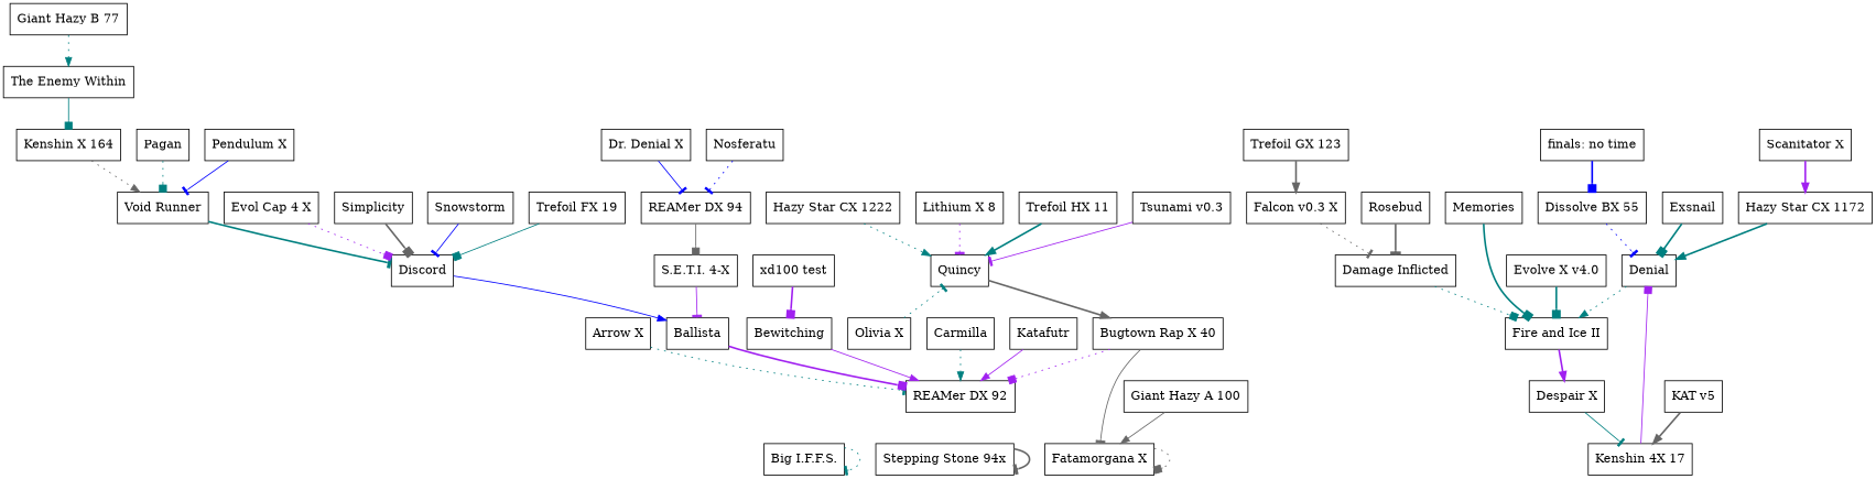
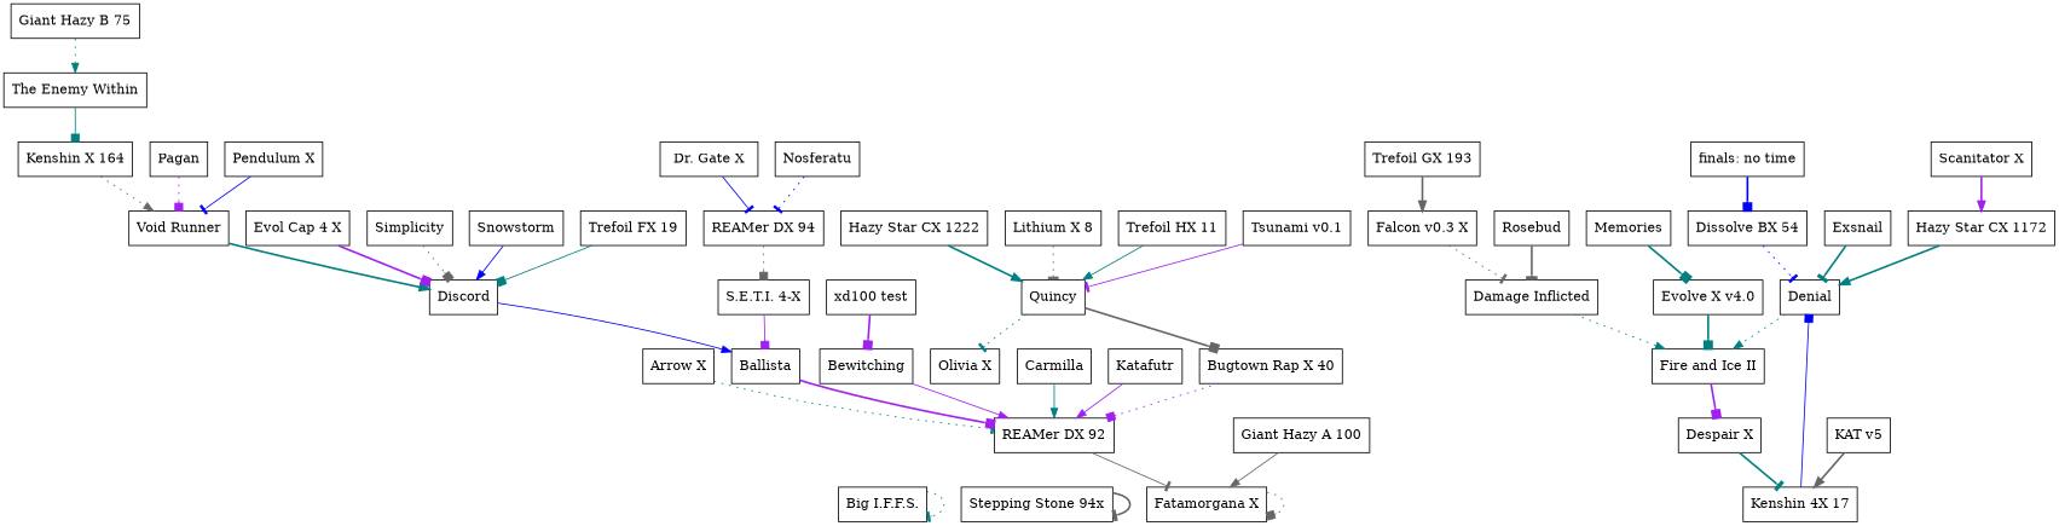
  digraph {
    node [shape=box]
    edge [arrowhead=tee color=teal style=bold]
    "Big I.F.F.S."
    "Stepping Stone 94x"
    "Fatamorgana X"
    "Kenshin 4X 17"
    Denial
    "Fire and Ice II"
    "Arrow X"
    "REAMer DX 92"
    Ballista
    Bewitching
    "Bugtown Rap X 40"
    Carmilla
    "Damage Inflicted"
    "Despair X"
    Discord
-   "Dissolve BX 55"
-   "Dr. Gate X" [label="Dr. Denial X"]
+   "Dissolve BX 55" [label="Dissolve BX 54"]
+   "Dr. Gate X"
    "REAMer DX 94"
    "S.E.T.I. 4-X"
    "The Enemy Within"
    "Kenshin X 164"
    "Void Runner"
    "Evol Cap 4 X"
    "Evolve X v4.0"
    Exsnail
    "Falcon v0.3 X"
    "finals: no time"
-   "Giant Hazy B 75" [label="Giant Hazy B 77"]
+   "Giant Hazy B 75"
    "Hazy Star CX 1222"
    Quincy
    "Hazy Star CX 1172"
    "Giant Hazy A 100"
    Katafutr
    "KAT v5"
    "Lithium X 8"
    Memories
    Nosferatu
    "Olivia X"
    Pagan
    "Pendulum X"
    Rosebud
    "Scanitator X"
    Simplicity
    Snowstorm
-   "Trefoil GX 123"
+   "Trefoil GX 123" [label="Trefoil GX 193"]
    "Trefoil HX 11"
    "Trefoil FX 19"
-   "Tsunami v0.1" [label="Tsunami v0.3"]
+   "Tsunami v0.1"
    "xd100 test"
    subgraph sub_1 {
      rank=max
      "Big I.F.F.S."
      "Stepping Stone 94x"
      "Fatamorgana X"
      "Kenshin 4X 17"
    }
    "Big I.F.F.S." -> "Big I.F.F.S." [style=dotted]
    "Stepping Stone 94x" -> "Stepping Stone 94x" [color=gray40]
    "Fatamorgana X" -> "Fatamorgana X" [arrowhead=box color=gray40 style=dotted]
-   "Kenshin 4X 17" -> Denial [arrowhead=box color=purple style=solid]
+   "Kenshin 4X 17" -> Denial [arrowhead=box color=blue style=solid]
    Denial -> "Fire and Ice II" [arrowhead=normal style=dotted]
-   "Fire and Ice II" -> "Despair X" [arrowhead=normal color=purple]
+   "Fire and Ice II" -> "Despair X" [arrowhead=box color=purple]
    "Arrow X" -> "REAMer DX 92" [style=dotted]
-   "Bugtown Rap X 40" -> "Fatamorgana X" [color=gray40 style=solid]
+   "REAMer DX 92" -> "Fatamorgana X" [color=gray40 style=solid]
    Ballista -> "REAMer DX 92" [arrowhead=box color=purple]
    Bewitching -> "REAMer DX 92" [arrowhead=normal color=purple style=solid]
    "Bugtown Rap X 40" -> "REAMer DX 92" [arrowhead=box color=purple style=dotted]
-   Carmilla -> "REAMer DX 92" [arrowhead=normal style=dotted]
-   "Damage Inflicted" -> "Fire and Ice II" [arrowhead=box style=dotted]
-   "Despair X" -> "Kenshin 4X 17" [style=solid]
+   Carmilla -> "REAMer DX 92" [arrowhead=normal style=solid]
+   "Damage Inflicted" -> "Fire and Ice II" [arrowhead=normal style=dotted]
+   "Despair X" -> "Kenshin 4X 17"
    Discord -> Ballista [arrowhead=normal color=blue style=solid]
    "Dissolve BX 55" -> Denial [color=blue style=dotted]
    "Dr. Gate X" -> "REAMer DX 94" [color=blue style=solid]
-   "REAMer DX 94" -> "S.E.T.I. 4-X" [arrowhead=box color=gray40 style=solid]
-   "S.E.T.I. 4-X" -> Ballista [color=purple style=solid]
+   "REAMer DX 94" -> "S.E.T.I. 4-X" [arrowhead=box color=gray40 style=dotted]
+   "S.E.T.I. 4-X" -> Ballista [arrowhead=box color=purple style=solid]
    "The Enemy Within" -> "Kenshin X 164" [arrowhead=box style=solid]
    "Kenshin X 164" -> "Void Runner" [arrowhead=normal color=gray40 style=dotted]
-   "Void Runner" -> Discord
-   "Evol Cap 4 X" -> Discord [arrowhead=box color=purple style=dotted]
+   "Void Runner" -> Discord [arrowhead=normal]
+   "Evol Cap 4 X" -> Discord [arrowhead=box color=purple]
    "Evolve X v4.0" -> "Fire and Ice II" [arrowhead=box]
-   Exsnail -> Denial [arrowhead=box]
+   Exsnail -> Denial
    "Falcon v0.3 X" -> "Damage Inflicted" [color=gray40 style=dotted]
    "finals: no time" -> "Dissolve BX 55" [arrowhead=box color=blue]
    "Giant Hazy B 75" -> "The Enemy Within" [arrowhead=normal style=dotted]
-   "Hazy Star CX 1222" -> Quincy [arrowhead=normal style=dotted]
-   Quincy -> "Bugtown Rap X 40" [arrowhead=normal color=gray40]
+   "Hazy Star CX 1222" -> Quincy [arrowhead=normal]
+   Quincy -> "Bugtown Rap X 40" [arrowhead=box color=gray40]
    "Hazy Star CX 1172" -> Denial [arrowhead=normal]
    "Giant Hazy A 100" -> "Fatamorgana X" [arrowhead=normal color=gray40 style=solid]
    Katafutr -> "REAMer DX 92" [arrowhead=normal color=purple style=solid]
    "KAT v5" -> "Kenshin 4X 17" [arrowhead=normal color=gray40]
-   "Lithium X 8" -> Quincy [color=purple style=dotted]
-   Memories -> "Fire and Ice II" [arrowhead=box]
+   "Lithium X 8" -> Quincy [color=gray40 style=dotted]
+   Memories -> "Evolve X v4.0" [arrowhead=box]
    Nosferatu -> "REAMer DX 94" [color=blue style=dotted]
-   "Olivia X" -> Quincy [style=dotted]
-   Pagan -> "Void Runner" [arrowhead=box style=dotted]
+   Quincy -> "Olivia X" [style=dotted]
+   Pagan -> "Void Runner" [arrowhead=box color=purple style=dotted]
    "Pendulum X" -> "Void Runner" [color=blue style=solid]
    Rosebud -> "Damage Inflicted" [color=gray40]
    "Scanitator X" -> "Hazy Star CX 1172" [arrowhead=normal color=purple]
-   Simplicity -> Discord [arrowhead=box color=gray40]
-   Snowstorm -> Discord [color=blue style=solid]
+   Simplicity -> Discord [arrowhead=box color=gray40 style=dotted]
+   Snowstorm -> Discord [arrowhead=normal color=blue style=solid]
    "Trefoil GX 123" -> "Falcon v0.3 X" [arrowhead=normal color=gray40]
-   "Trefoil HX 11" -> Quincy [arrowhead=normal]
+   "Trefoil HX 11" -> Quincy [arrowhead=normal style=solid]
    "Trefoil FX 19" -> Discord [arrowhead=box style=solid]
    "Tsunami v0.1" -> Quincy [color=purple style=solid]
    "xd100 test" -> Bewitching [arrowhead=box color=purple]
  }
